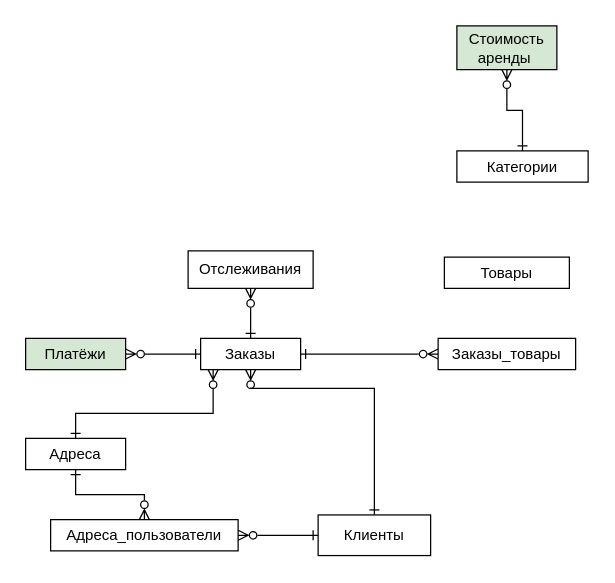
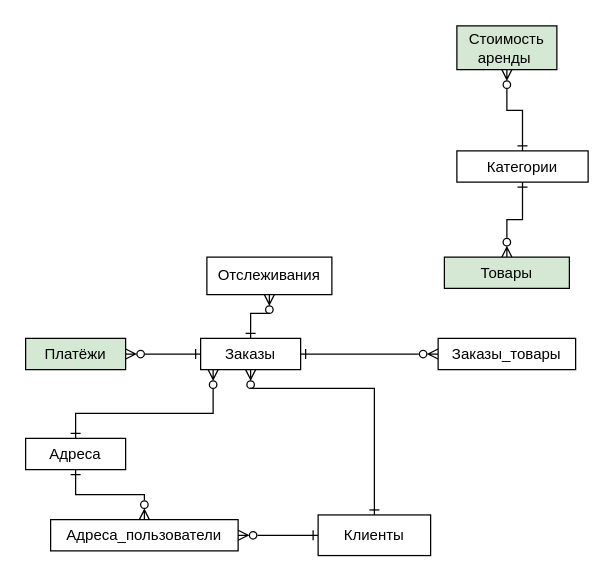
  <mxCell id="0" />
  <mxCell id="1" parent="0" />
  <mxCell id="2" style="edgeStyle=orthogonalEdgeStyle;rounded=0;orthogonalLoop=1;jettySize=auto;html=1;endArrow=ERzeroToMany;endFill=0;startArrow=ERone;startFill=0;" parent="1" source="3" target="10" edge="1"><mxGeometry relative="1" as="geometry"><Array as="points"><mxPoint x="299" y="310" /><mxPoint x="200" y="310" /></Array></mxGeometry></mxCell>
  <mxCell id="3" value="Клиенты" style="rounded=0;whiteSpace=wrap;html=1;" parent="1" vertex="1"><mxGeometry x="254" y="411.25" width="90" height="32.5" as="geometry" /></mxCell>
  <mxCell id="4" style="edgeStyle=orthogonalEdgeStyle;rounded=0;orthogonalLoop=1;jettySize=auto;html=1;startArrow=ERone;startFill=0;endArrow=ERzeroToMany;endFill=0;" parent="1" source="6" target="10" edge="1"><mxGeometry relative="1" as="geometry"><Array as="points"><mxPoint x="60" y="330" /><mxPoint x="170" y="330" /></Array></mxGeometry></mxCell>
  <mxCell id="5" style="edgeStyle=orthogonalEdgeStyle;rounded=0;orthogonalLoop=1;jettySize=auto;html=1;entryX=0.5;entryY=0;entryDx=0;entryDy=0;startArrow=ERone;startFill=0;endArrow=ERzeroToMany;endFill=0;" parent="1" source="6" target="19" edge="1"><mxGeometry relative="1" as="geometry" /></mxCell>
  <mxCell id="6" value="Адреса" style="rounded=0;whiteSpace=wrap;html=1;" parent="1" vertex="1"><mxGeometry x="20" y="350" width="80" height="25" as="geometry" /></mxCell>
  <mxCell id="7" style="edgeStyle=orthogonalEdgeStyle;rounded=0;orthogonalLoop=1;jettySize=auto;html=1;exitX=1;exitY=0.5;exitDx=0;exitDy=0;entryX=0;entryY=0.5;entryDx=0;entryDy=0;endArrow=ERone;endFill=0;startArrow=ERzeroToMany;startFill=0;" parent="1" source="8" target="10" edge="1"><mxGeometry relative="1" as="geometry" /></mxCell>
  <mxCell id="8" value="Платёжи" style="rounded=0;whiteSpace=wrap;html=1;fillColor=#d5e8d4;" parent="1" vertex="1"><mxGeometry x="20" y="270" width="80" height="25" as="geometry" /></mxCell>
  <mxCell id="9" style="edgeStyle=orthogonalEdgeStyle;rounded=0;orthogonalLoop=1;jettySize=auto;html=1;entryX=0.5;entryY=1;entryDx=0;entryDy=0;endArrow=ERzeroToMany;endFill=0;startArrow=ERone;startFill=0;" parent="1" source="10" target="11" edge="1"><mxGeometry relative="1" as="geometry" /></mxCell>
  <mxCell id="10" value="Заказы" style="rounded=0;whiteSpace=wrap;html=1;" parent="1" vertex="1"><mxGeometry x="160" y="270" width="80" height="25" as="geometry" /></mxCell>
- <mxCell id="11" value="Отслеживания" style="rounded=0;whiteSpace=wrap;html=1;" parent="1" vertex="1"><mxGeometry x="150" y="200" width="100" height="30" as="geometry" /></mxCell>
+ <mxCell id="11" value="Отслеживания" style="rounded=0;whiteSpace=wrap;html=1;" parent="1" vertex="1"><mxGeometry x="165" y="205" width="100" height="30" as="geometry" /></mxCell>
  <mxCell id="12" style="edgeStyle=orthogonalEdgeStyle;rounded=0;orthogonalLoop=1;jettySize=auto;html=1;entryX=1;entryY=0.5;entryDx=0;entryDy=0;startArrow=ERzeroToMany;startFill=0;endArrow=ERone;endFill=0;" parent="1" source="13" target="10" edge="1"><mxGeometry relative="1" as="geometry" /></mxCell>
  <mxCell id="13" value="Заказы_товары" style="rounded=0;whiteSpace=wrap;html=1;" parent="1" vertex="1"><mxGeometry x="350" y="270" width="110" height="25" as="geometry" /></mxCell>
+ <mxCell id="14" style="edgeStyle=orthogonalEdgeStyle;rounded=0;orthogonalLoop=1;jettySize=auto;html=1;entryX=0.5;entryY=0;entryDx=0;entryDy=0;endArrow=ERzeroToMany;endFill=0;startArrow=ERone;startFill=0;" parent="1" source="15" target="20" edge="1"><mxGeometry relative="1" as="geometry" /></mxCell>
  <mxCell id="15" value="Категории" style="rounded=0;whiteSpace=wrap;html=1;" parent="1" vertex="1"><mxGeometry x="365" y="120" width="105" height="25" as="geometry" /></mxCell>
  <mxCell id="16" style="edgeStyle=orthogonalEdgeStyle;rounded=0;orthogonalLoop=1;jettySize=auto;html=1;entryX=0.5;entryY=0;entryDx=0;entryDy=0;endArrow=ERone;endFill=0;startArrow=ERzeroToMany;startFill=0;" parent="1" source="17" target="15" edge="1"><mxGeometry relative="1" as="geometry" /></mxCell>
  <mxCell id="17" value="Стоимость&lt;div&gt;аренды&amp;nbsp;&lt;/div&gt;" style="rounded=0;whiteSpace=wrap;html=1;fillColor=#d5e8d4;" parent="1" vertex="1"><mxGeometry x="365" y="20" width="80" height="35" as="geometry" /></mxCell>
  <mxCell id="18" style="edgeStyle=orthogonalEdgeStyle;rounded=0;orthogonalLoop=1;jettySize=auto;html=1;entryX=0;entryY=0.5;entryDx=0;entryDy=0;endArrow=ERone;endFill=0;startArrow=ERzeroToMany;startFill=0;" parent="1" source="19" target="3" edge="1"><mxGeometry relative="1" as="geometry" /></mxCell>
  <mxCell id="19" value="Адреса_пользователи" style="rounded=0;whiteSpace=wrap;html=1;" parent="1" vertex="1"><mxGeometry x="40" y="415" width="150" height="25" as="geometry" /></mxCell>
- <mxCell id="20" value="Товары" style="rounded=0;whiteSpace=wrap;html=1;" parent="1" vertex="1"><mxGeometry x="355" y="205" width="100" height="25" as="geometry" /></mxCell>
+ <mxCell id="20" value="Товары" style="rounded=0;whiteSpace=wrap;html=1;fillColor=#d5e8d4;" parent="1" vertex="1"><mxGeometry x="355" y="205" width="100" height="25" as="geometry" /></mxCell>
